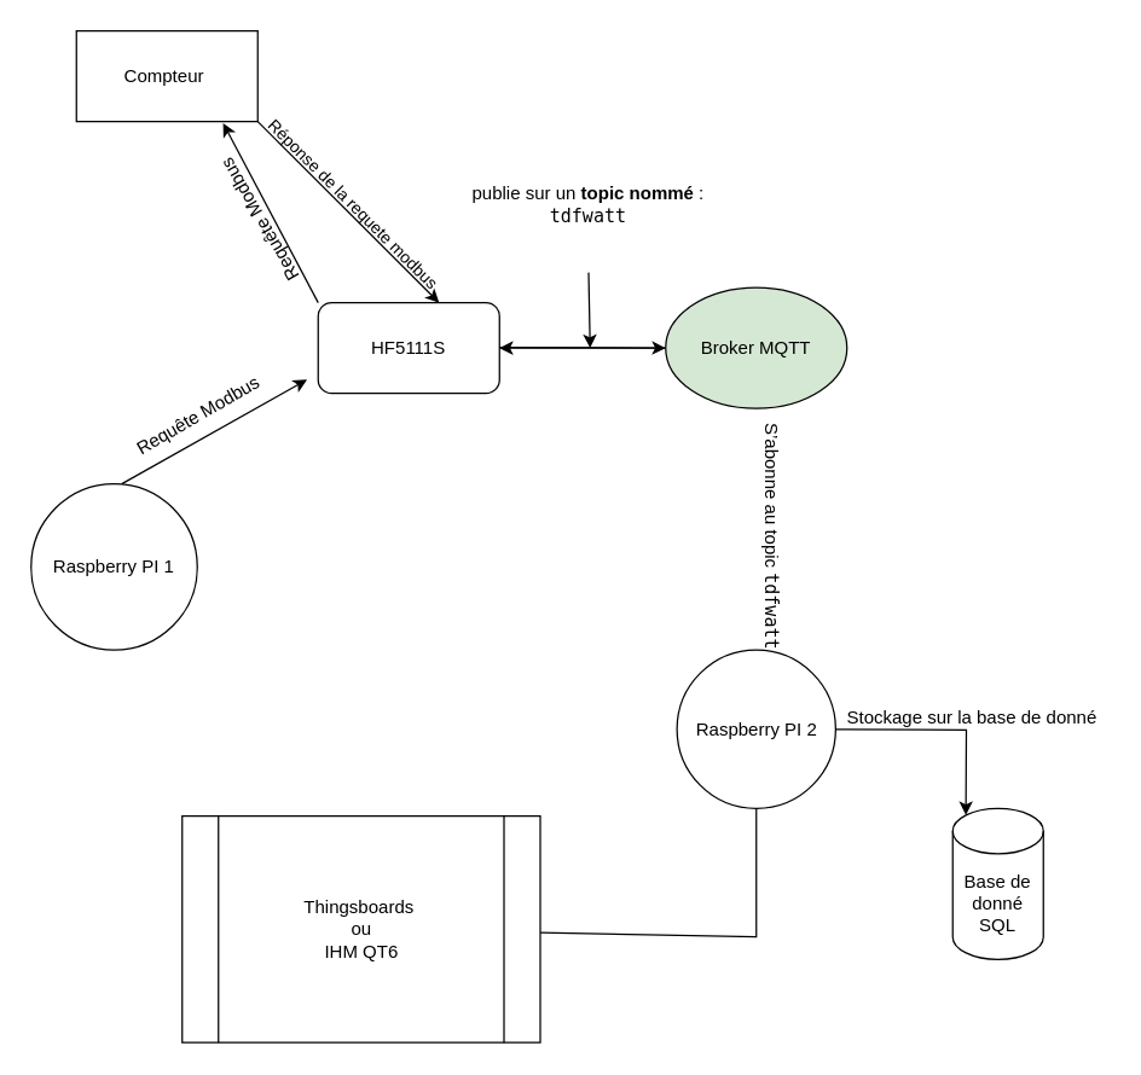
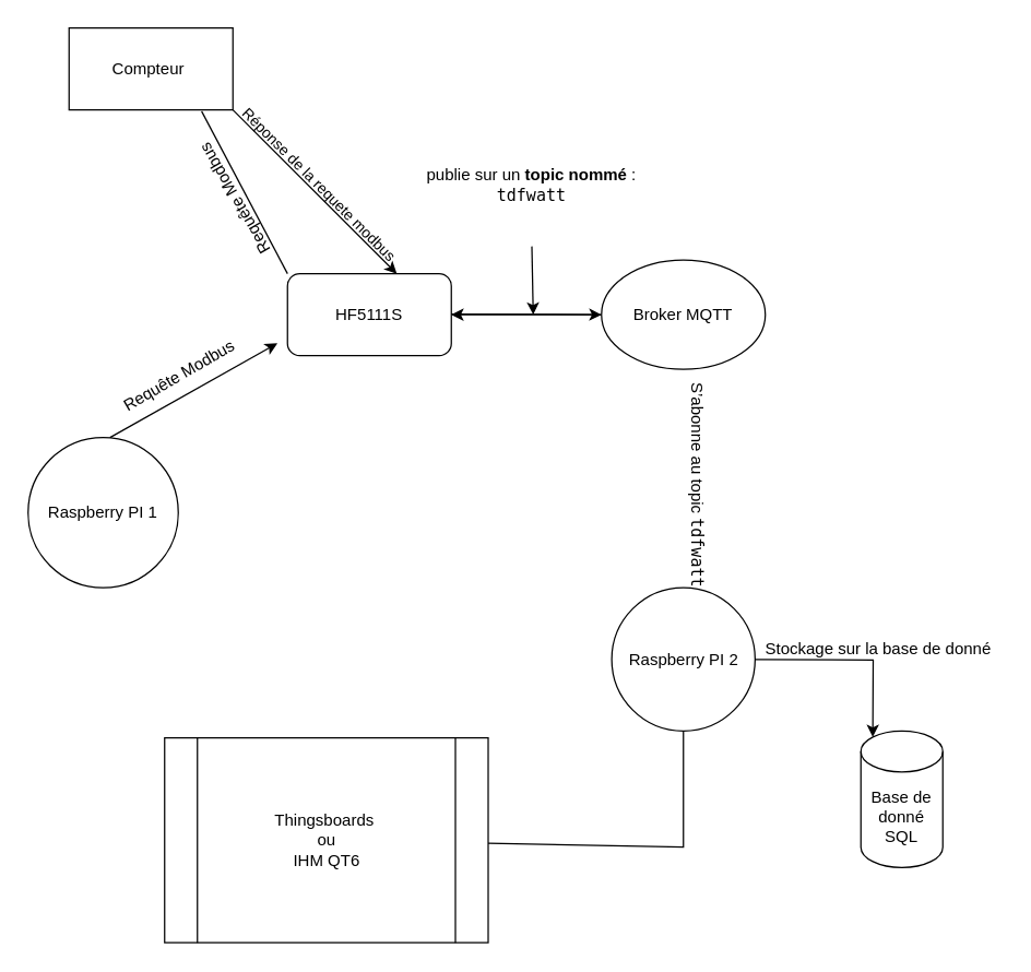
  <mxCell id="0" />
  <mxCell id="1" parent="0" />
  <mxCell id="2" value="Raspberry PI 1" style="ellipse;whiteSpace=wrap;html=1;aspect=fixed;" vertex="1" parent="1"><mxGeometry x="20" y="320" width="110" height="110" as="geometry" /></mxCell>
  <mxCell id="3" value="" style="endArrow=classic;html=1;rounded=0;entryX=1;entryY=1;entryDx=0;entryDy=0;" edge="1" parent="1" target="16"><mxGeometry width="50" height="50" relative="1" as="geometry"><mxPoint x="80" y="320" as="sourcePoint" /><mxPoint x="155" y="270" as="targetPoint" /><Array as="points" /></mxGeometry></mxCell>
  <mxCell id="4" value="HF5111S" style="rounded=1;whiteSpace=wrap;html=1;" vertex="1" parent="1"><mxGeometry x="210" y="200" width="120" height="60" as="geometry" /></mxCell>
  <mxCell id="5" value="Compteur&amp;nbsp;" style="rounded=0;whiteSpace=wrap;html=1;" vertex="1" parent="1"><mxGeometry x="50" y="20" width="120" height="60" as="geometry" /></mxCell>
- <mxCell id="6" value="" style="endArrow=classic;html=1;rounded=0;entryX=0.809;entryY=1.017;entryDx=0;entryDy=0;entryPerimeter=0;exitX=0;exitY=0;exitDx=0;exitDy=0;" edge="1" parent="1" source="4" target="5"><mxGeometry width="50" height="50" relative="1" as="geometry"><mxPoint x="180" y="130" as="sourcePoint" /><mxPoint x="230" y="80" as="targetPoint" /></mxGeometry></mxCell>
+ <mxCell id="6" value="" style="endArrow=none;html=1;rounded=0;entryX=0.809;entryY=1.017;entryDx=0;entryDy=0;entryPerimeter=0;exitX=0;exitY=0;exitDx=0;exitDy=0;" edge="1" parent="1" source="4" target="5"><mxGeometry width="50" height="50" relative="1" as="geometry"><mxPoint x="180" y="130" as="sourcePoint" /><mxPoint x="230" y="80" as="targetPoint" /></mxGeometry></mxCell>
  <mxCell id="7" value="" style="endArrow=classic;html=1;rounded=0;exitX=1;exitY=0.5;exitDx=0;exitDy=0;entryX=0.145;entryY=0;entryDx=0;entryDy=4.35;entryPerimeter=0;" edge="1" parent="1" source="13" target="15"><mxGeometry width="50" height="50" relative="1" as="geometry"><mxPoint x="510" y="340" as="sourcePoint" /><mxPoint x="560" y="340" as="targetPoint" /><Array as="points"><mxPoint x="639" y="483" /></Array></mxGeometry></mxCell>
  <mxCell id="8" value="" style="endArrow=none;html=1;rounded=0;exitX=0.5;exitY=1;exitDx=0;exitDy=0;" edge="1" parent="1" source="13" target="14"><mxGeometry width="50" height="50" relative="1" as="geometry"><mxPoint x="500" y="530" as="sourcePoint" /><mxPoint x="453" y="450" as="targetPoint" /><Array as="points"><mxPoint x="500" y="620" /></Array></mxGeometry></mxCell>
  <mxCell id="9" value="" style="endArrow=classic;html=1;rounded=0;entryX=0;entryY=0.5;entryDx=0;entryDy=0;" edge="1" parent="1" target="12"><mxGeometry width="50" height="50" relative="1" as="geometry"><mxPoint x="330" y="229.52" as="sourcePoint" /><mxPoint x="410" y="229.52" as="targetPoint" /></mxGeometry></mxCell>
  <mxCell id="10" value="" style="endArrow=classic;html=1;rounded=0;entryX=0.667;entryY=0;entryDx=0;entryDy=0;entryPerimeter=0;" edge="1" parent="1" target="4"><mxGeometry width="50" height="50" relative="1" as="geometry"><mxPoint x="170" y="80" as="sourcePoint" /><mxPoint x="220" y="30" as="targetPoint" /></mxGeometry></mxCell>
  <mxCell id="11" value="" style="edgeStyle=orthogonalEdgeStyle;rounded=0;orthogonalLoop=1;jettySize=auto;html=1;" edge="1" parent="1" source="12" target="4"><mxGeometry relative="1" as="geometry" /></mxCell>
- <mxCell id="12" value="Broker MQTT" style="ellipse;whiteSpace=wrap;html=1;fillColor=#d5e8d4;" vertex="1" parent="1"><mxGeometry x="440" y="190" width="120" height="80" as="geometry" /></mxCell>
+ <mxCell id="12" value="Broker MQTT" style="ellipse;whiteSpace=wrap;html=1;" vertex="1" parent="1"><mxGeometry x="440" y="190" width="120" height="80" as="geometry" /></mxCell>
  <mxCell id="13" value="Raspberry PI 2" style="ellipse;whiteSpace=wrap;html=1;aspect=fixed;" vertex="1" parent="1"><mxGeometry x="447.5" y="430" width="105" height="105" as="geometry" /></mxCell>
  <mxCell id="14" value="Thingsboards&amp;nbsp;&lt;div&gt;ou&lt;br&gt;IHM QT6&lt;/div&gt;" style="shape=process;whiteSpace=wrap;html=1;backgroundOutline=1;" vertex="1" parent="1"><mxGeometry x="120" y="540" width="237" height="150" as="geometry" /></mxCell>
  <mxCell id="15" value="Base de donné SQL" style="shape=cylinder3;whiteSpace=wrap;html=1;boundedLbl=1;backgroundOutline=1;size=15;" vertex="1" parent="1"><mxGeometry x="630" y="535" width="60" height="100" as="geometry" /></mxCell>
  <mxCell id="16" value="Requête Modbus" style="text;html=1;align=center;verticalAlign=middle;whiteSpace=wrap;rounded=0;rotation=-30;" vertex="1" parent="1"><mxGeometry x="57" y="260" width="148" height="30" as="geometry" /></mxCell>
  <mxCell id="17" value="Requête Modbus" style="text;html=1;align=center;verticalAlign=middle;whiteSpace=wrap;rounded=0;rotation=-120;" vertex="1" parent="1"><mxGeometry x="100" y="130" width="144" height="30" as="geometry" /></mxCell>
  <mxCell id="18" value="&lt;font style=&quot;font-size: 11px;&quot;&gt;Réponse de la requete modbus&lt;/font&gt;" style="text;html=1;align=center;verticalAlign=middle;whiteSpace=wrap;rounded=0;rotation=45;" vertex="1" parent="1"><mxGeometry x="140" y="120" width="187" height="30" as="geometry" /></mxCell>
  <mxCell id="19" value="S’abonne au topic &lt;code data-end=&quot;639&quot; data-start=&quot;630&quot;&gt;tdfwatt&lt;/code&gt;" style="text;html=1;align=center;verticalAlign=middle;whiteSpace=wrap;rounded=0;rotation=90;" vertex="1" parent="1"><mxGeometry x="420" y="340" width="180" height="30" as="geometry" /></mxCell>
  <mxCell id="20" value="Stockage sur la base de donné" style="text;html=1;align=center;verticalAlign=middle;whiteSpace=wrap;rounded=0;" vertex="1" parent="1"><mxGeometry x="552.5" y="460" width="180" height="30" as="geometry" /></mxCell>
  <mxCell id="21" value="publie sur un &lt;strong data-end=&quot;447&quot; data-start=&quot;432&quot;&gt;topic nommé&lt;/strong&gt; : &lt;code data-end=&quot;459&quot; data-start=&quot;450&quot;&gt;tdfwatt&lt;/code&gt;" style="text;html=1;align=center;verticalAlign=middle;whiteSpace=wrap;rounded=0;" vertex="1" parent="1"><mxGeometry x="300" y="90" width="178" height="90" as="geometry" /></mxCell>
  <mxCell id="22" value="" style="endArrow=classic;html=1;rounded=0;exitX=0.5;exitY=1;exitDx=0;exitDy=0;" edge="1" parent="1" source="21"><mxGeometry width="50" height="50" relative="1" as="geometry"><mxPoint x="401" y="180" as="sourcePoint" /><mxPoint x="390" y="230" as="targetPoint" /></mxGeometry></mxCell>
